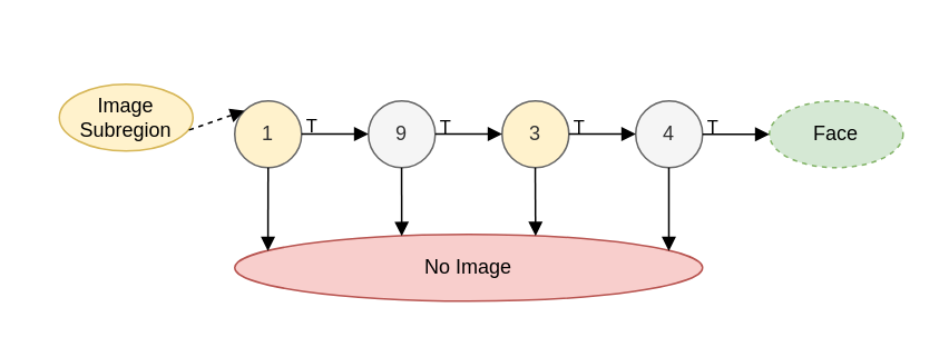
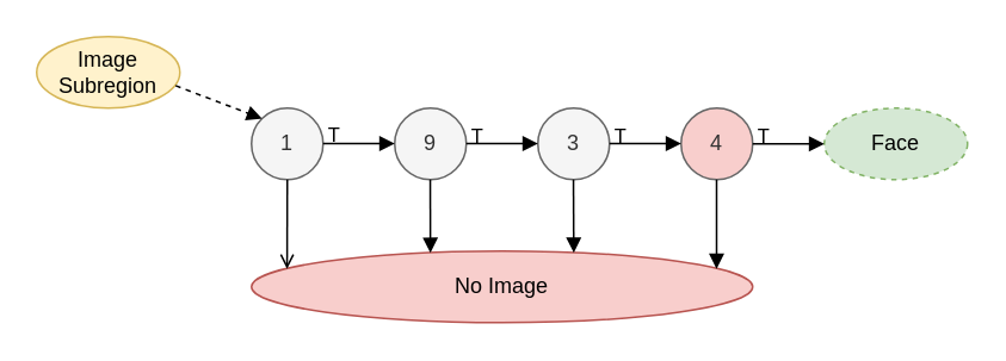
  <mxCell id="0" />
  <mxCell id="1" parent="0" />
- <mxCell id="2" value="1" style="ellipse;whiteSpace=wrap;html=1;aspect=fixed;fillColor=#fff2cc;fontColor=#333333;strokeColor=#666666;" vertex="1" parent="1"><mxGeometry x="140" y="60" width="40" height="40" as="geometry" /></mxCell>
+ <mxCell id="2" value="1" style="ellipse;whiteSpace=wrap;html=1;aspect=fixed;fillColor=#f5f5f5;fontColor=#333333;strokeColor=#666666;" vertex="1" parent="1"><mxGeometry x="140" y="60" width="40" height="40" as="geometry" /></mxCell>
  <mxCell id="3" value="9" style="ellipse;whiteSpace=wrap;html=1;aspect=fixed;fillColor=#f5f5f5;fontColor=#333333;strokeColor=#666666;" vertex="1" parent="1"><mxGeometry x="220" y="60" width="40" height="40" as="geometry" /></mxCell>
- <mxCell id="4" value="3" style="ellipse;whiteSpace=wrap;html=1;aspect=fixed;fillColor=#fff2cc;fontColor=#333333;strokeColor=#666666;" vertex="1" parent="1"><mxGeometry x="300" y="60" width="40" height="40" as="geometry" /></mxCell>
- <mxCell id="5" value="4" style="ellipse;whiteSpace=wrap;html=1;aspect=fixed;fillColor=#f5f5f5;fontColor=#333333;strokeColor=#666666;" vertex="1" parent="1"><mxGeometry x="380" y="60" width="40" height="40" as="geometry" /></mxCell>
+ <mxCell id="4" value="3" style="ellipse;whiteSpace=wrap;html=1;aspect=fixed;fillColor=#f5f5f5;fontColor=#333333;strokeColor=#666666;" vertex="1" parent="1"><mxGeometry x="300" y="60" width="40" height="40" as="geometry" /></mxCell>
+ <mxCell id="5" value="4" style="ellipse;whiteSpace=wrap;html=1;aspect=fixed;fillColor=#f8cecc;fontColor=#333333;strokeColor=#666666;" vertex="1" parent="1"><mxGeometry x="380" y="60" width="40" height="40" as="geometry" /></mxCell>
  <mxCell id="6" value="No Image" style="ellipse;whiteSpace=wrap;html=1;fillColor=#f8cecc;strokeColor=#b85450;" vertex="1" parent="1"><mxGeometry x="140" y="140" width="280" height="40" as="geometry" /></mxCell>
  <mxCell id="7" value="&lt;div&gt;Face&lt;/div&gt;" style="ellipse;whiteSpace=wrap;html=1;fillColor=#d5e8d4;strokeColor=#82b366;dashed=1;" vertex="1" parent="1"><mxGeometry x="460" y="60" width="80" height="40" as="geometry" /></mxCell>
  <mxCell id="8" value="" style="endArrow=block;html=1;rounded=0;entryX=0;entryY=0.5;entryDx=0;entryDy=0;endFill=1;" edge="1" parent="1" target="7"><mxGeometry width="50" height="50" relative="1" as="geometry"><mxPoint x="420" y="80" as="sourcePoint" /><mxPoint x="470" y="30" as="targetPoint" /></mxGeometry></mxCell>
  <mxCell id="9" value="" style="endArrow=block;html=1;rounded=0;entryX=0;entryY=0.5;entryDx=0;entryDy=0;endFill=1;" edge="1" parent="1"><mxGeometry width="50" height="50" relative="1" as="geometry"><mxPoint x="340" y="79.83" as="sourcePoint" /><mxPoint x="380" y="79.83" as="targetPoint" /></mxGeometry></mxCell>
  <mxCell id="10" value="" style="endArrow=block;html=1;rounded=0;entryX=0;entryY=0.5;entryDx=0;entryDy=0;endFill=1;" edge="1" parent="1"><mxGeometry width="50" height="50" relative="1" as="geometry"><mxPoint x="260" y="79.88" as="sourcePoint" /><mxPoint x="300" y="79.88" as="targetPoint" /></mxGeometry></mxCell>
  <mxCell id="11" value="" style="endArrow=block;html=1;rounded=0;entryX=0;entryY=0.5;entryDx=0;entryDy=0;endFill=1;" edge="1" parent="1"><mxGeometry width="50" height="50" relative="1" as="geometry"><mxPoint x="180" y="79.88" as="sourcePoint" /><mxPoint x="220" y="79.88" as="targetPoint" /></mxGeometry></mxCell>
  <mxCell id="12" value="&lt;div&gt;T&lt;/div&gt;" style="edgeLabel;html=1;align=center;verticalAlign=middle;resizable=0;points=[];labelBackgroundColor=none;container=1;" vertex="1" connectable="0" parent="11"><mxGeometry relative="1" as="geometry"><mxPoint x="-15" y="-5" as="offset" /></mxGeometry></mxCell>
- <mxCell id="13" value="" style="endArrow=block;html=1;rounded=0;entryX=0.071;entryY=0.25;entryDx=0;entryDy=0;endFill=1;exitX=0.5;exitY=1;exitDx=0;exitDy=0;entryPerimeter=0;" edge="1" parent="1" source="2" target="6"><mxGeometry width="50" height="50" relative="1" as="geometry"><mxPoint x="190" y="89.83" as="sourcePoint" /><mxPoint x="230" y="89.83" as="targetPoint" /></mxGeometry></mxCell>
+ <mxCell id="13" value="" style="endArrow=open;html=1;rounded=0;entryX=0.071;entryY=0.25;entryDx=0;entryDy=0;endFill=1;exitX=0.5;exitY=1;exitDx=0;exitDy=0;entryPerimeter=0;" edge="1" parent="1" source="2" target="6"><mxGeometry width="50" height="50" relative="1" as="geometry"><mxPoint x="190" y="89.83" as="sourcePoint" /><mxPoint x="230" y="89.83" as="targetPoint" /></mxGeometry></mxCell>
  <mxCell id="14" value="" style="endArrow=block;html=1;rounded=0;endFill=1;exitX=0.5;exitY=1;exitDx=0;exitDy=0;entryX=0.357;entryY=0.026;entryDx=0;entryDy=0;entryPerimeter=0;" edge="1" parent="1" target="6"><mxGeometry width="50" height="50" relative="1" as="geometry"><mxPoint x="239.86" y="100" as="sourcePoint" /><mxPoint x="240" y="140" as="targetPoint" /></mxGeometry></mxCell>
  <mxCell id="15" value="" style="endArrow=block;html=1;rounded=0;endFill=1;exitX=0.5;exitY=1;exitDx=0;exitDy=0;entryX=0.643;entryY=0.023;entryDx=0;entryDy=0;entryPerimeter=0;" edge="1" parent="1" target="6"><mxGeometry width="50" height="50" relative="1" as="geometry"><mxPoint x="319.86" y="100" as="sourcePoint" /><mxPoint x="320" y="140" as="targetPoint" /></mxGeometry></mxCell>
  <mxCell id="16" value="" style="endArrow=block;html=1;rounded=0;entryX=0.071;entryY=0.25;entryDx=0;entryDy=0;endFill=1;exitX=0.5;exitY=1;exitDx=0;exitDy=0;entryPerimeter=0;" edge="1" parent="1"><mxGeometry width="50" height="50" relative="1" as="geometry"><mxPoint x="399.83" y="100" as="sourcePoint" /><mxPoint x="399.83" y="150" as="targetPoint" /></mxGeometry></mxCell>
  <mxCell id="17" value="&lt;div&gt;T&lt;/div&gt;" style="edgeLabel;html=1;align=center;verticalAlign=middle;resizable=0;points=[];labelBackgroundColor=none;" vertex="1" connectable="0" parent="1"><mxGeometry x="265" y="75" as="geometry" /></mxCell>
  <mxCell id="18" value="&lt;div&gt;T&lt;/div&gt;" style="edgeLabel;html=1;align=center;verticalAlign=middle;resizable=0;points=[];labelBackgroundColor=none;" vertex="1" connectable="0" parent="1"><mxGeometry x="345" y="75" as="geometry" /></mxCell>
  <mxCell id="19" value="&lt;div&gt;T&lt;/div&gt;" style="edgeLabel;html=1;align=center;verticalAlign=middle;resizable=0;points=[];labelBackgroundColor=none;" vertex="1" connectable="0" parent="1"><mxGeometry x="425" y="75" as="geometry" /></mxCell>
- <mxCell id="20" value="Image Subregion" style="ellipse;whiteSpace=wrap;html=1;fillColor=#fff2cc;strokeColor=#d6b656;" vertex="1" parent="1"><mxGeometry x="35" y="50" width="80" height="40" as="geometry" /></mxCell>
+ <mxCell id="20" value="Image Subregion" style="ellipse;whiteSpace=wrap;html=1;fillColor=#fff2cc;strokeColor=#d6b656;" vertex="1" parent="1"><mxGeometry x="20" y="20" width="80" height="40" as="geometry" /></mxCell>
  <mxCell id="21" value="" style="endArrow=block;html=1;rounded=0;entryX=0;entryY=0;entryDx=0;entryDy=0;endFill=1;exitX=0.97;exitY=0.686;exitDx=0;exitDy=0;exitPerimeter=0;dashed=1;" edge="1" parent="1" source="20" target="2"><mxGeometry width="50" height="50" relative="1" as="geometry"><mxPoint x="100" y="39.88" as="sourcePoint" /><mxPoint x="140" y="39.88" as="targetPoint" /></mxGeometry></mxCell>
